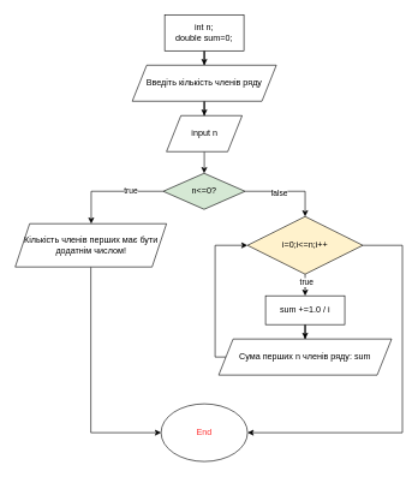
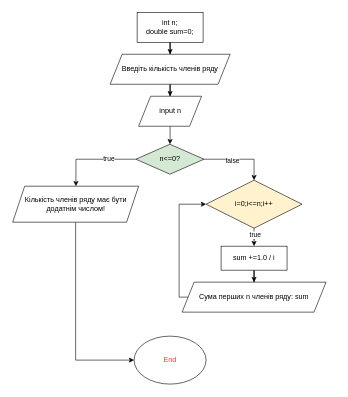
  <mxCell id="0" />
  <mxCell id="1" parent="0" />
  <mxCell id="2" style="edgeStyle=orthogonalEdgeStyle;rounded=0;orthogonalLoop=1;jettySize=auto;html=1;" edge="1" parent="1" source="3" target="5"><mxGeometry relative="1" as="geometry" /></mxCell>
  <mxCell id="3" value="int n;&lt;div&gt;double sum=0;&lt;/div&gt;" style="rounded=0;whiteSpace=wrap;html=1;" vertex="1" parent="1"><mxGeometry x="228" y="20" width="110" height="50" as="geometry" /></mxCell>
  <mxCell id="4" style="edgeStyle=orthogonalEdgeStyle;rounded=0;orthogonalLoop=1;jettySize=auto;html=1;" edge="1" parent="1" source="5" target="7"><mxGeometry relative="1" as="geometry" /></mxCell>
  <mxCell id="5" value="Введіть кількість членів ряду" style="shape=parallelogram;perimeter=parallelogramPerimeter;whiteSpace=wrap;html=1;fixedSize=1;" vertex="1" parent="1"><mxGeometry x="183" y="90" width="200" height="50" as="geometry" /></mxCell>
  <mxCell id="6" style="edgeStyle=orthogonalEdgeStyle;rounded=0;orthogonalLoop=1;jettySize=auto;html=1;entryX=0.5;entryY=0;entryDx=0;entryDy=0;" edge="1" parent="1" source="7" target="12"><mxGeometry relative="1" as="geometry" /></mxCell>
  <mxCell id="7" value="input n" style="shape=parallelogram;perimeter=parallelogramPerimeter;whiteSpace=wrap;html=1;fixedSize=1;" vertex="1" parent="1"><mxGeometry x="230.5" y="160" width="105" height="50" as="geometry" /></mxCell>
  <mxCell id="8" style="edgeStyle=orthogonalEdgeStyle;rounded=0;orthogonalLoop=1;jettySize=auto;html=1;" edge="1" parent="1" source="12" target="14"><mxGeometry relative="1" as="geometry"><Array as="points"><mxPoint x="126" y="265" /></Array></mxGeometry></mxCell>
  <mxCell id="9" value="true" style="edgeLabel;html=1;align=center;verticalAlign=middle;resizable=0;points=[];" vertex="1" connectable="0" parent="8"><mxGeometry x="-0.365" y="-1" relative="1" as="geometry"><mxPoint as="offset" /></mxGeometry></mxCell>
  <mxCell id="10" style="edgeStyle=orthogonalEdgeStyle;rounded=0;orthogonalLoop=1;jettySize=auto;html=1;entryX=0.5;entryY=0;entryDx=0;entryDy=0;" edge="1" parent="1" source="12" target="18"><mxGeometry relative="1" as="geometry" /></mxCell>
  <mxCell id="11" value="false" style="edgeLabel;html=1;align=center;verticalAlign=middle;resizable=0;points=[];" vertex="1" connectable="0" parent="10"><mxGeometry x="-0.232" y="-1" relative="1" as="geometry"><mxPoint x="1" as="offset" /></mxGeometry></mxCell>
  <mxCell id="12" value="n&amp;lt;=0?" style="rhombus;whiteSpace=wrap;html=1;fillColor=#d5e8d4;" vertex="1" parent="1"><mxGeometry x="226" y="240" width="113.5" height="50" as="geometry" /></mxCell>
  <mxCell id="13" style="edgeStyle=orthogonalEdgeStyle;rounded=0;orthogonalLoop=1;jettySize=auto;html=1;entryX=0;entryY=0.5;entryDx=0;entryDy=0;" edge="1" parent="1" source="14" target="23"><mxGeometry relative="1" as="geometry" /></mxCell>
- <mxCell id="14" value="Кількість членів перших має бути додатнім числом!" style="shape=parallelogram;perimeter=parallelogramPerimeter;whiteSpace=wrap;html=1;fixedSize=1;" vertex="1" parent="1"><mxGeometry x="20.5" y="310" width="210" height="60" as="geometry" /></mxCell>
+ <mxCell id="14" value="Кількість членів ряду має бути додатнім числом!" style="shape=parallelogram;perimeter=parallelogramPerimeter;whiteSpace=wrap;html=1;fixedSize=1;" vertex="1" parent="1"><mxGeometry x="20.5" y="310" width="210" height="60" as="geometry" /></mxCell>
  <mxCell id="15" style="edgeStyle=orthogonalEdgeStyle;rounded=0;orthogonalLoop=1;jettySize=auto;html=1;" edge="1" parent="1" source="18" target="20"><mxGeometry relative="1" as="geometry" /></mxCell>
  <mxCell id="16" value="true" style="edgeLabel;html=1;align=center;verticalAlign=middle;resizable=0;points=[];" vertex="1" connectable="0" parent="15"><mxGeometry x="0.24" y="1" relative="1" as="geometry"><mxPoint as="offset" /></mxGeometry></mxCell>
- <mxCell id="17" style="edgeStyle=orthogonalEdgeStyle;rounded=0;orthogonalLoop=1;jettySize=auto;html=1;entryX=1;entryY=0.5;entryDx=0;entryDy=0;" edge="1" parent="1" source="18" target="23"><mxGeometry relative="1" as="geometry"><Array as="points"><mxPoint x="558" y="340" /><mxPoint x="558" y="600" /></Array></mxGeometry></mxCell>
  <mxCell id="18" value="i=0;i&amp;lt;=n;i++" style="rhombus;whiteSpace=wrap;html=1;fillColor=#fff2cc;" vertex="1" parent="1"><mxGeometry x="343" y="300" width="160" height="80" as="geometry" /></mxCell>
  <mxCell id="19" style="edgeStyle=orthogonalEdgeStyle;rounded=0;orthogonalLoop=1;jettySize=auto;html=1;entryX=0.5;entryY=0;entryDx=0;entryDy=0;" edge="1" parent="1" source="20" target="22"><mxGeometry relative="1" as="geometry" /></mxCell>
  <mxCell id="20" value="sum +=1.0 / i" style="rounded=0;whiteSpace=wrap;html=1;" vertex="1" parent="1"><mxGeometry x="368" y="410" width="110" height="40" as="geometry" /></mxCell>
  <mxCell id="21" style="edgeStyle=orthogonalEdgeStyle;rounded=0;orthogonalLoop=1;jettySize=auto;html=1;entryX=0;entryY=0.5;entryDx=0;entryDy=0;" edge="1" parent="1" source="22" target="18"><mxGeometry relative="1" as="geometry"><Array as="points"><mxPoint x="298" y="495" /><mxPoint x="298" y="340" /></Array></mxGeometry></mxCell>
  <mxCell id="22" value="Сума перших n членів ряду: sum" style="shape=parallelogram;perimeter=parallelogramPerimeter;whiteSpace=wrap;html=1;fixedSize=1;" vertex="1" parent="1"><mxGeometry x="303" y="470" width="240" height="50" as="geometry" /></mxCell>
  <mxCell id="23" value="&lt;font color=&quot;#ff3333&quot;&gt;End&lt;/font&gt;" style="ellipse;whiteSpace=wrap;html=1;" vertex="1" parent="1"><mxGeometry x="223" y="560" width="120" height="80" as="geometry" /></mxCell>
